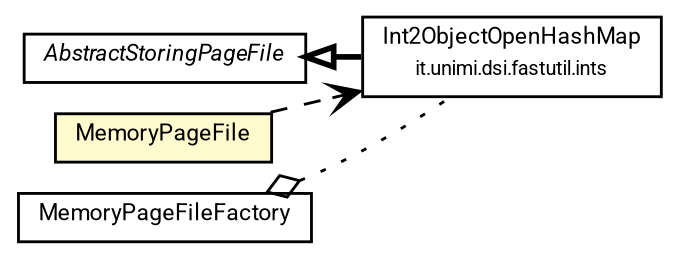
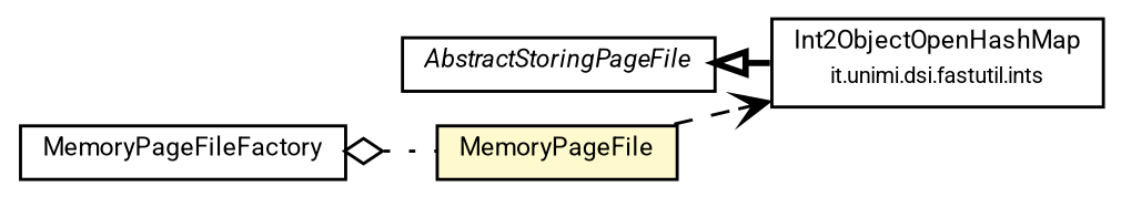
  digraph {
    nodesep=0.15
    rankdir=LR
    ranksep=0.25
    node [fontcolor=black fontname=Roboto fontsize=8 margin=0 shape=plaintext]
    edge [color=black dir=back fontname=Roboto fontsize=7 labelfontname=Roboto labelfontsize=7]
    n1 [height=0 label=<<table title="de.lmu.ifi.dbs.elki.persistent.AbstractStoringPageFile" border="0" cellborder="1" cellspacing="0" cellpadding="2" href="AbstractStoringPageFile.html" target="_parent"> 		<tr><td><table border="0" cellspacing="0" cellpadding="1"> 		<tr><td align="center" balign="center"> <font face="Roboto"><i>AbstractStoringPageFile</i></font> </td></tr> 		</table></td></tr> 		</table>> width=0]
    n2 [height=0 label=<<table title="it.unimi.dsi.fastutil.ints.Int2ObjectOpenHashMap" border="0" cellborder="1" cellspacing="0" cellpadding="2" href="http://docs.oracle.com/javase/7/docs/api/it/unimi/dsi/fastutil/ints/Int2ObjectOpenHashMap.html" target="_parent"> 		<tr><td><table border="0" cellspacing="0" cellpadding="1"> 		<tr><td align="center" balign="center"> <font face="Roboto">Int2ObjectOpenHashMap</font> </td></tr> 		<tr><td align="center" balign="center"> <font face="Roboto" point-size="7.0">it.unimi.dsi.fastutil.ints</font> </td></tr> 		</table></td></tr> 		</table>> width=0]
    n3 [height=0 label=<<table title="de.lmu.ifi.dbs.elki.persistent.MemoryPageFile" border="0" cellborder="1" cellspacing="0" cellpadding="2" bgcolor="lemonChiffon" href="MemoryPageFile.html" target="_parent"> 		<tr><td><table border="0" cellspacing="0" cellpadding="1"> 		<tr><td align="center" balign="center"> <font face="Roboto">MemoryPageFile</font> </td></tr> 		</table></td></tr> 		</table>> width=0]
    n4 [height=0 label=<<table title="de.lmu.ifi.dbs.elki.persistent.MemoryPageFileFactory" border="0" cellborder="1" cellspacing="0" cellpadding="2" href="MemoryPageFileFactory.html" target="_parent"> 		<tr><td><table border="0" cellspacing="0" cellpadding="1"> 		<tr><td align="center" balign="center"> <font face="Roboto">MemoryPageFileFactory</font> </td></tr> 		</table></td></tr> 		</table>> width=0]
    n1 -> n2 [arrowtail=empty style=bold weight=10]
    n3 -> n2 [arrowhead=open style=dashed weight=1 dir=""]
-   n4 -> n2 [arrowhead=none arrowtail=ediamond style=dotted weight=4]
+   n4 -> n3 [arrowhead=none arrowtail=ediamond style=dotted weight=4]
  }
